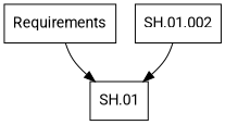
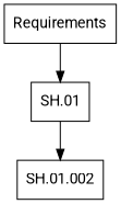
  digraph {
    fontname=Roboto
    rankdir=TB
    splines=curved
    node [fontname=Roboto shape=box]
    edge [fontname=Roboto]
    Requirements
    "SH.01"
    "SH.01.002"
    Requirements -> "SH.01"
-   "SH.01.002" -> "SH.01"
+   "SH.01" -> "SH.01.002"
  }
